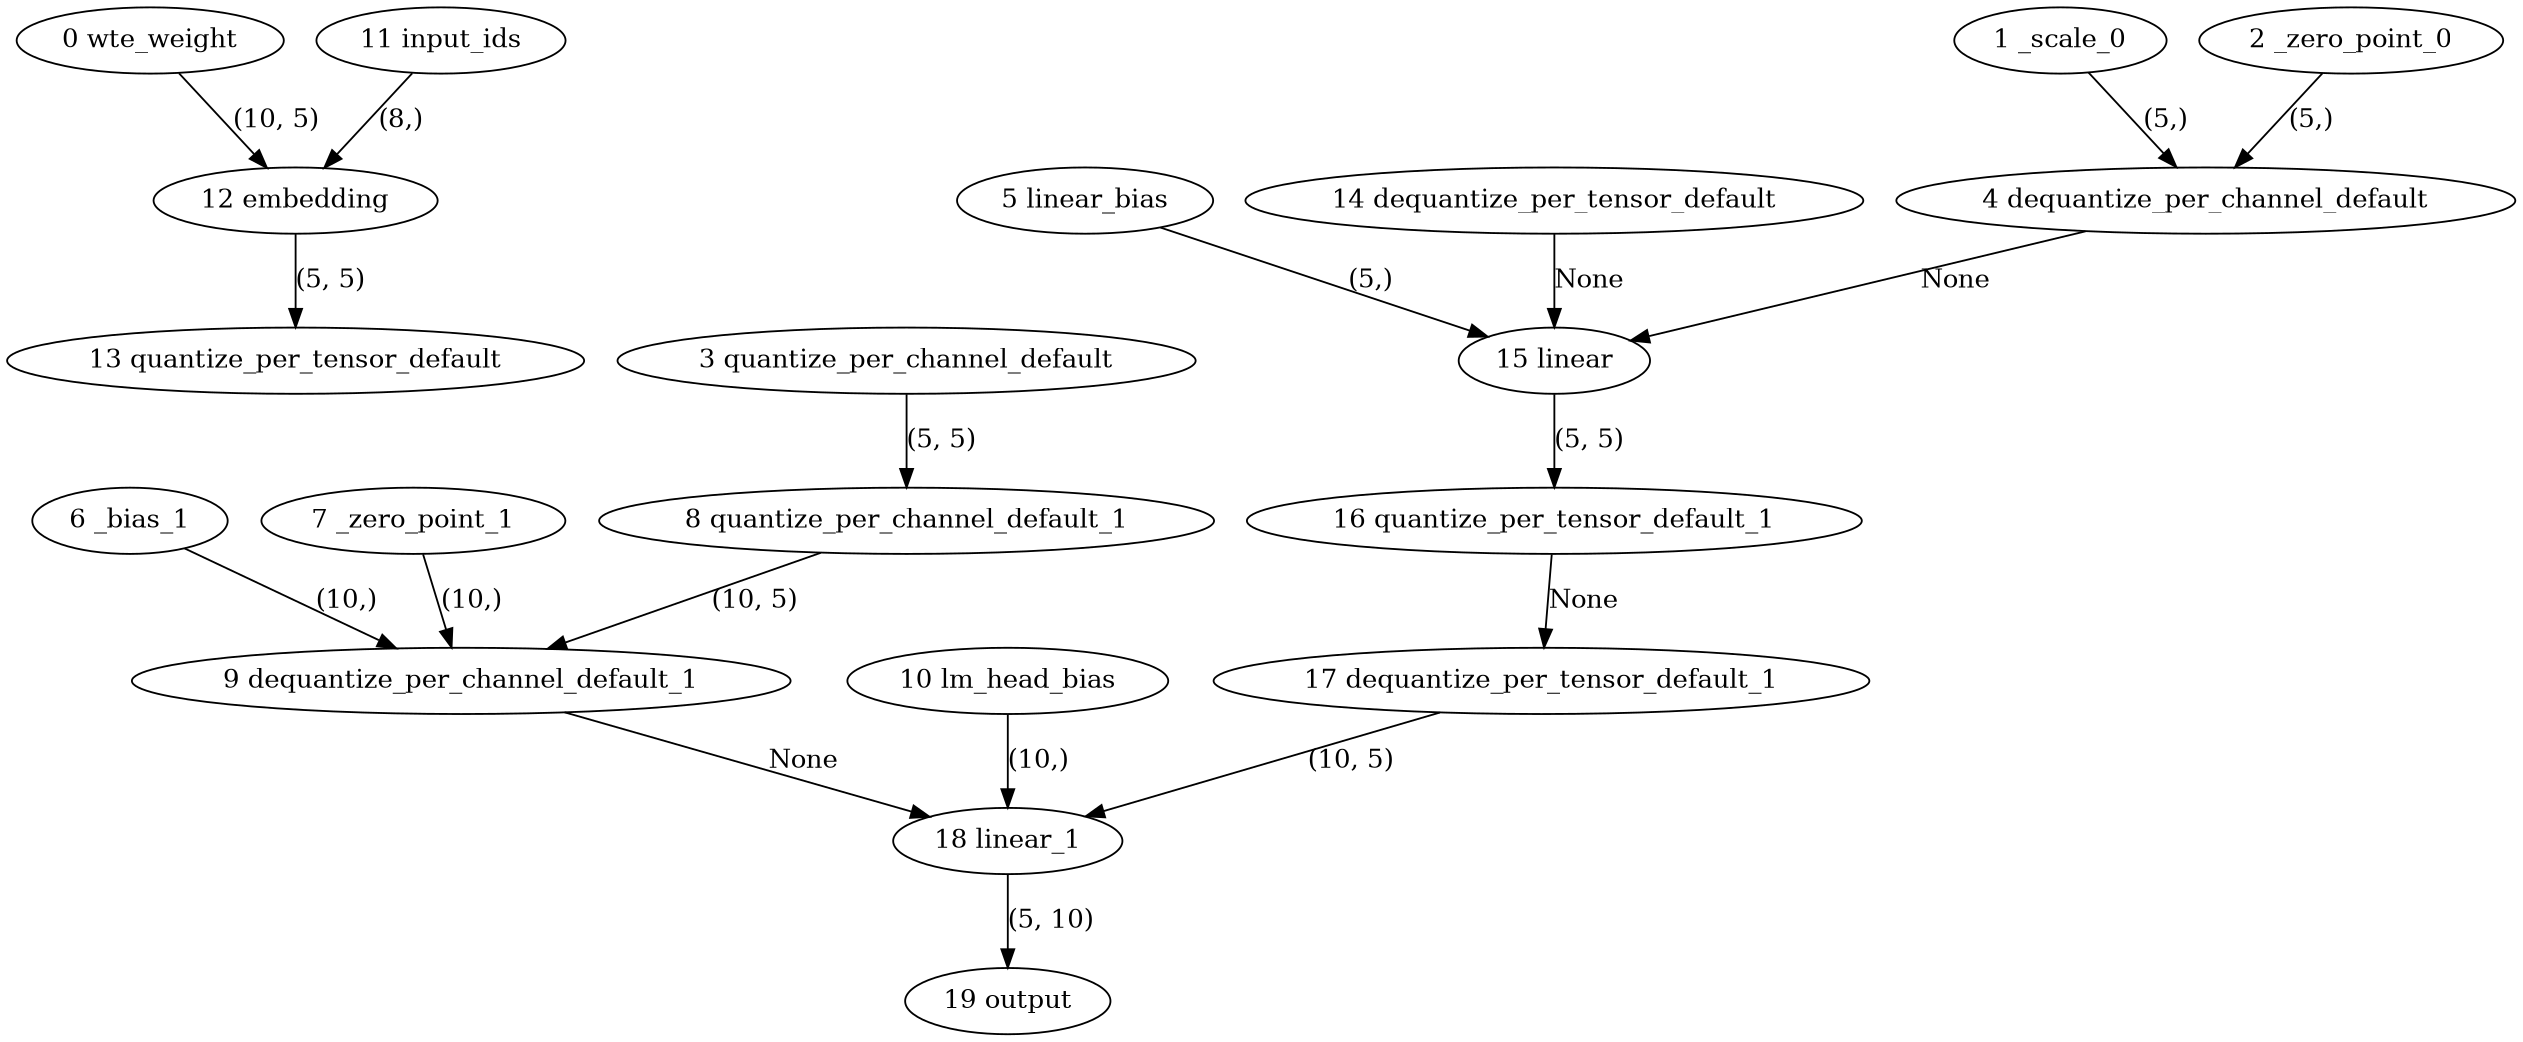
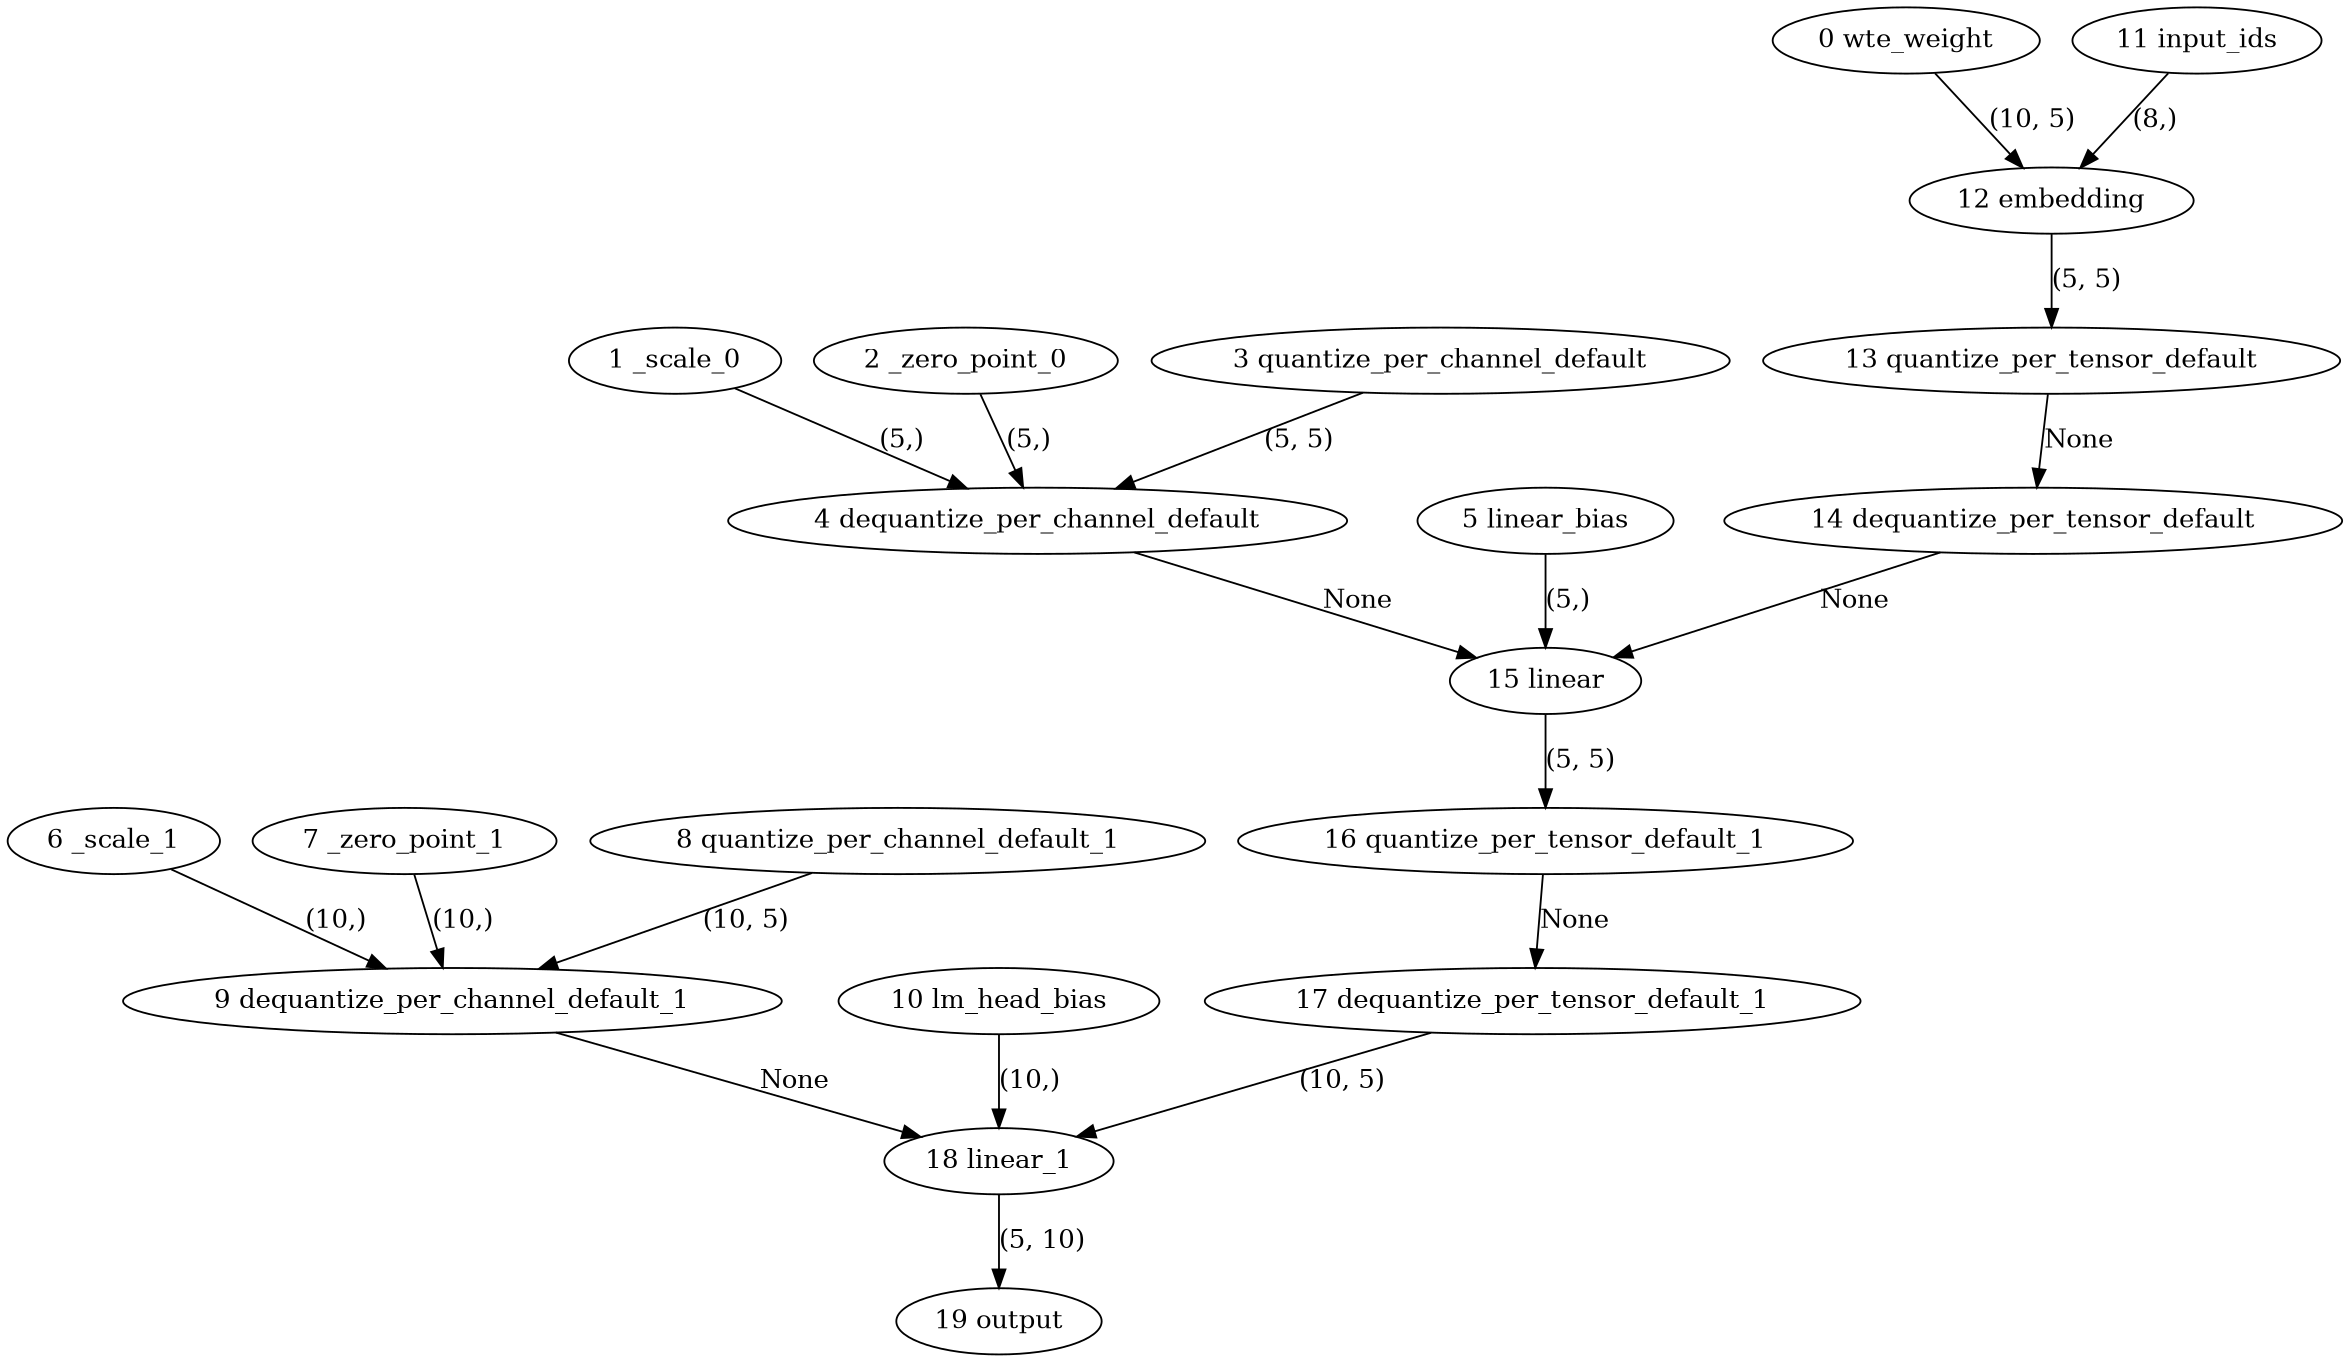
  strict digraph {
    node [type=get_attr]
    edge [style=solid]
    "12 embedding" [type=embedding]
    "0 wte_weight"
    "13 quantize_per_tensor_default" [type=quantize_per_tensor]
    "4 dequantize_per_channel_default" [type=dequantize_per_channel]
    "1 _scale_0"
    "15 linear" [type=linear]
    "2 _zero_point_0"
    "3 quantize_per_channel_default"
    "16 quantize_per_tensor_default_1" [type=quantize_per_tensor]
    "5 linear_bias"
    "9 dequantize_per_channel_default_1" [type=dequantize_per_channel]
-   "6 _scale_1" [label="6 _bias_1"]
+   "6 _scale_1"
    "18 linear_1" [type=linear]
    "7 _zero_point_1"
    "8 quantize_per_channel_default_1"
    "19 output" [type=output]
    "10 lm_head_bias"
    "11 input_ids" [type=input]
    "14 dequantize_per_tensor_default" [type=dequantize_per_tensor]
    "17 dequantize_per_tensor_default_1" [type=dequantize_per_tensor]
    "12 embedding" -> "13 quantize_per_tensor_default" [label="(5, 5)"]
    "0 wte_weight" -> "12 embedding" [label="(10, 5)"]
+   "13 quantize_per_tensor_default" -> "14 dequantize_per_tensor_default" [label=None]
    "4 dequantize_per_channel_default" -> "15 linear" [label=None]
    "1 _scale_0" -> "4 dequantize_per_channel_default" [label="(5,)"]
    "15 linear" -> "16 quantize_per_tensor_default_1" [label="(5, 5)"]
    "2 _zero_point_0" -> "4 dequantize_per_channel_default" [label="(5,)"]
-   "3 quantize_per_channel_default" -> "8 quantize_per_channel_default_1" [label="(5, 5)"]
+   "3 quantize_per_channel_default" -> "4 dequantize_per_channel_default" [label="(5, 5)"]
    "16 quantize_per_tensor_default_1" -> "17 dequantize_per_tensor_default_1" [label=None]
    "5 linear_bias" -> "15 linear" [label="(5,)"]
    "9 dequantize_per_channel_default_1" -> "18 linear_1" [label=None]
    "6 _scale_1" -> "9 dequantize_per_channel_default_1" [label="(10,)"]
    "18 linear_1" -> "19 output" [label="(5, 10)"]
    "7 _zero_point_1" -> "9 dequantize_per_channel_default_1" [label="(10,)"]
    "8 quantize_per_channel_default_1" -> "9 dequantize_per_channel_default_1" [label="(10, 5)"]
    "10 lm_head_bias" -> "18 linear_1" [label="(10,)"]
    "11 input_ids" -> "12 embedding" [label="(8,)"]
    "14 dequantize_per_tensor_default" -> "15 linear" [label=None]
    "17 dequantize_per_tensor_default_1" -> "18 linear_1" [label="(10, 5)"]
  }
